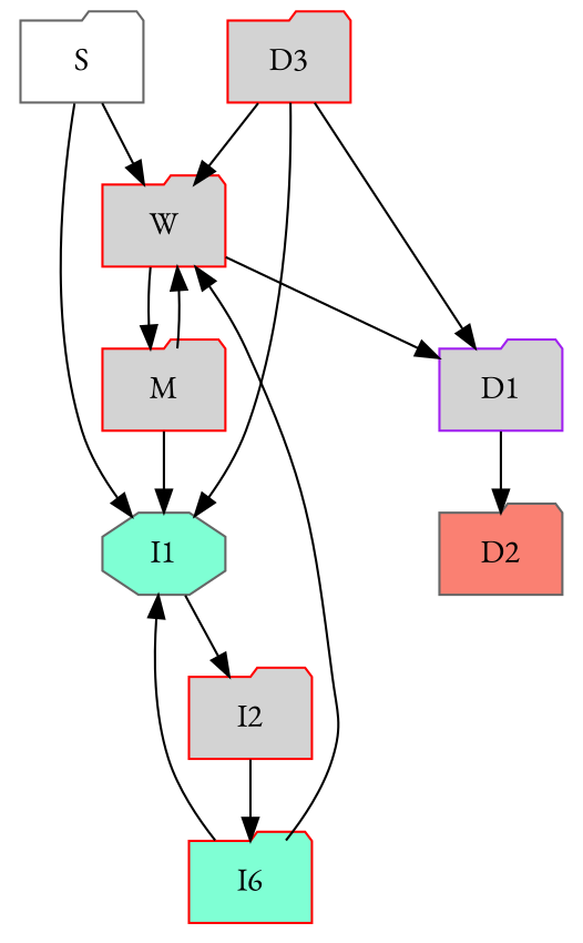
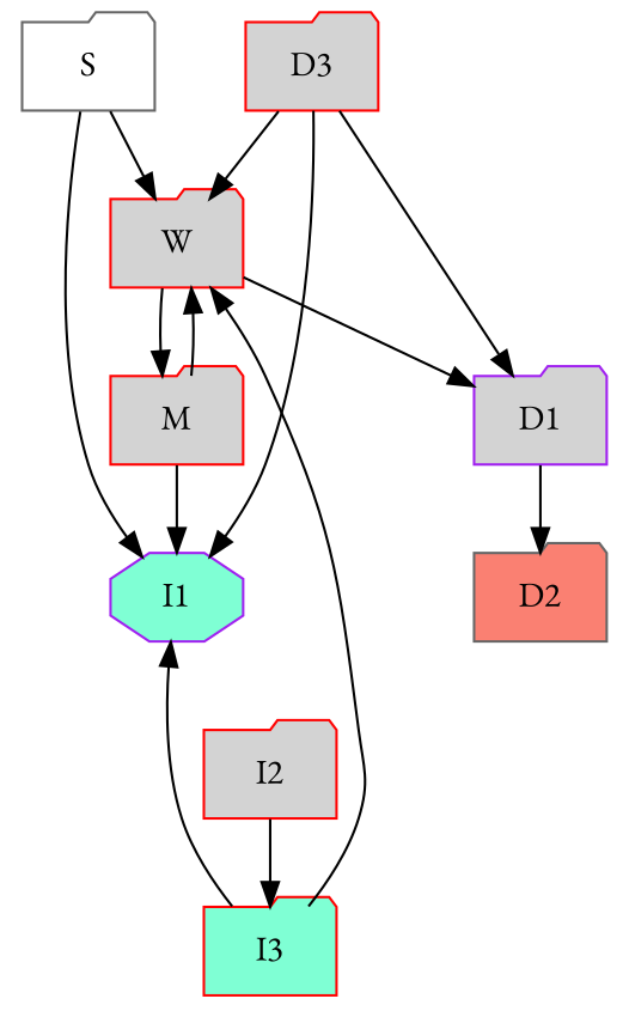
  digraph {
    fontname="EB Garamond"
    node [color=red fillcolor=lightgrey fontname="EB Garamond" shape=folder style=filled]
    edge [fontname="EB Garamond"]
    S [color=gray40 fillcolor=white]
    W
-   I1 [color=gray40 fillcolor=aquamarine shape=octagon]
+   I1 [color=purple fillcolor=aquamarine shape=octagon]
    M
    D1 [color=purple]
    I2
    D2 [color=gray40 fillcolor=salmon]
-   I3 [fillcolor=aquamarine label=I6]
+   I3 [fillcolor=aquamarine]
    D3
    S -> W
    S -> I1
    W -> M
    W -> D1
-   I1 -> I2
    M -> W
    M -> I1
    D1 -> D2
    I2 -> I3
    I3 -> W
    I3 -> I1
    D3 -> W
    D3 -> I1
    D3 -> D1
  }
